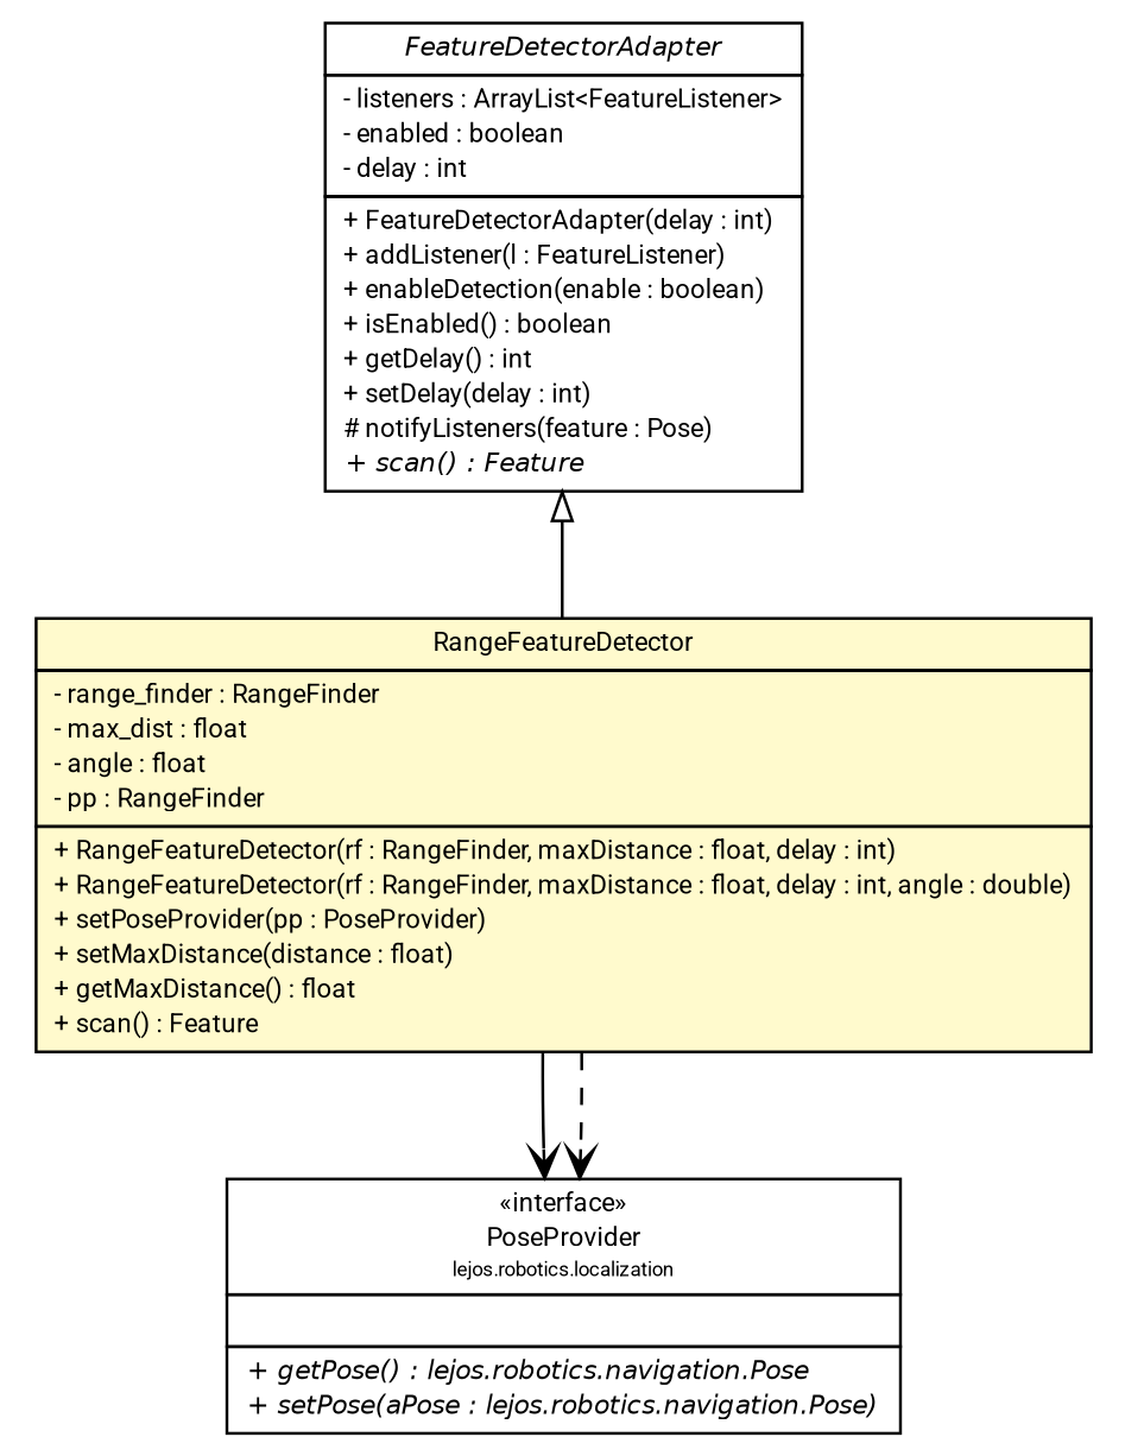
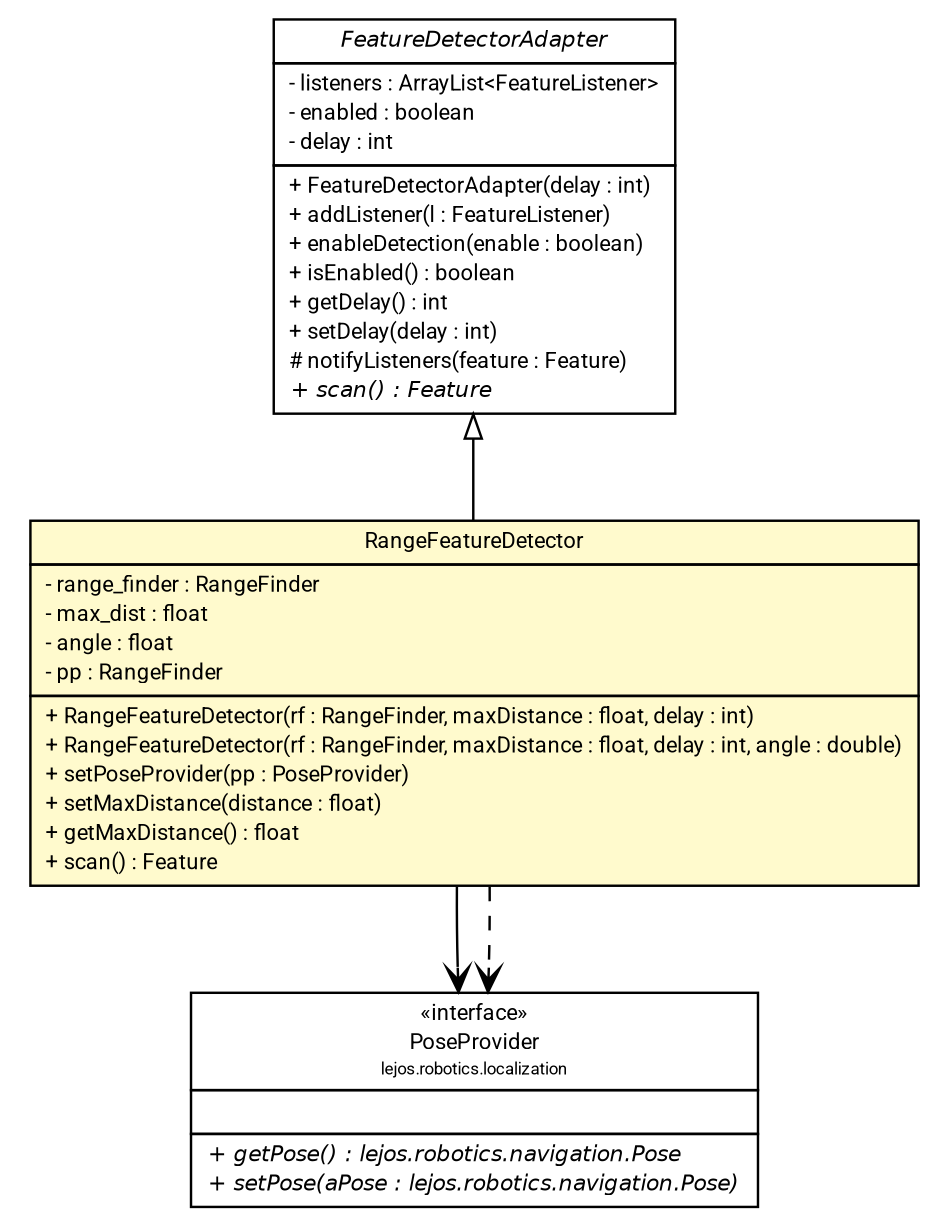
  digraph {
    fontname=Roboto
    nodesep=0.25
    ranksep=0.5
    node [fontcolor=black fontname=Roboto fontsize=9.0 shape=plaintext]
    edge [fontname=Roboto fontsize=10.0 headport=p labelfontname=Helvetica labelfontsize=10 tailport=p arrowhead=open color=black fontcolor=black]
    n1 [label=<<table title="lejos.robotics.localization.PoseProvider" border="0" cellborder="1" cellspacing="0" cellpadding="2" port="p" href="../localization/PoseProvider.html"> 		<tr><td><table border="0" cellspacing="0" cellpadding="1"> <tr><td align="center" balign="center"> &#171;interface&#187; </td></tr> <tr><td align="center" balign="center"> PoseProvider </td></tr> <tr><td align="center" balign="center"><font point-size="7.0"> lejos.robotics.localization </font></td></tr> 		</table></td></tr> 		<tr><td><table border="0" cellspacing="0" cellpadding="1"> <tr><td align="left" balign="left">  </td></tr> 		</table></td></tr> 		<tr><td><table border="0" cellspacing="0" cellpadding="1"> <tr><td align="left" balign="left"><font face="Helvetica-Oblique" point-size="9.0"> + getPose() : lejos.robotics.navigation.Pose </font></td></tr> <tr><td align="left" balign="left"><font face="Helvetica-Oblique" point-size="9.0"> + setPose(aPose : lejos.robotics.navigation.Pose) </font></td></tr> 		</table></td></tr> 		</table>>]
-   n2 [label=<<table title="lejos.robotics.objectdetection.FeatureDetectorAdapter" border="0" cellborder="1" cellspacing="0" cellpadding="2" port="p" href="./FeatureDetectorAdapter.html"> 		<tr><td><table border="0" cellspacing="0" cellpadding="1"> <tr><td align="center" balign="center"><font face="Helvetica-Oblique"> FeatureDetectorAdapter </font></td></tr> 		</table></td></tr> 		<tr><td><table border="0" cellspacing="0" cellpadding="1"> <tr><td align="left" balign="left"> - listeners : ArrayList&lt;FeatureListener&gt; </td></tr> <tr><td align="left" balign="left"> - enabled : boolean </td></tr> <tr><td align="left" balign="left"> - delay : int </td></tr> 		</table></td></tr> 		<tr><td><table border="0" cellspacing="0" cellpadding="1"> <tr><td align="left" balign="left"> + FeatureDetectorAdapter(delay : int) </td></tr> <tr><td align="left" balign="left"> + addListener(l : FeatureListener) </td></tr> <tr><td align="left" balign="left"> + enableDetection(enable : boolean) </td></tr> <tr><td align="left" balign="left"> + isEnabled() : boolean </td></tr> <tr><td align="left" balign="left"> + getDelay() : int </td></tr> <tr><td align="left" balign="left"> + setDelay(delay : int) </td></tr> <tr><td align="left" balign="left"> # notifyListeners(feature : Pose) </td></tr> <tr><td align="left" balign="left"><font face="Helvetica-Oblique" point-size="9.0"> + scan() : Feature </font></td></tr> 		</table></td></tr> 		</table>>]
+   n2 [label=<<table title="lejos.robotics.objectdetection.FeatureDetectorAdapter" border="0" cellborder="1" cellspacing="0" cellpadding="2" port="p" href="./FeatureDetectorAdapter.html"> 		<tr><td><table border="0" cellspacing="0" cellpadding="1"> <tr><td align="center" balign="center"><font face="Helvetica-Oblique"> FeatureDetectorAdapter </font></td></tr> 		</table></td></tr> 		<tr><td><table border="0" cellspacing="0" cellpadding="1"> <tr><td align="left" balign="left"> - listeners : ArrayList&lt;FeatureListener&gt; </td></tr> <tr><td align="left" balign="left"> - enabled : boolean </td></tr> <tr><td align="left" balign="left"> - delay : int </td></tr> 		</table></td></tr> 		<tr><td><table border="0" cellspacing="0" cellpadding="1"> <tr><td align="left" balign="left"> + FeatureDetectorAdapter(delay : int) </td></tr> <tr><td align="left" balign="left"> + addListener(l : FeatureListener) </td></tr> <tr><td align="left" balign="left"> + enableDetection(enable : boolean) </td></tr> <tr><td align="left" balign="left"> + isEnabled() : boolean </td></tr> <tr><td align="left" balign="left"> + getDelay() : int </td></tr> <tr><td align="left" balign="left"> + setDelay(delay : int) </td></tr> <tr><td align="left" balign="left"> # notifyListeners(feature : Feature) </td></tr> <tr><td align="left" balign="left"><font face="Helvetica-Oblique" point-size="9.0"> + scan() : Feature </font></td></tr> 		</table></td></tr> 		</table>>]
    n3 [label=<<table title="lejos.robotics.objectdetection.RangeFeatureDetector" border="0" cellborder="1" cellspacing="0" cellpadding="2" port="p" bgcolor="lemonChiffon" href="./RangeFeatureDetector.html"> 		<tr><td><table border="0" cellspacing="0" cellpadding="1"> <tr><td align="center" balign="center"> RangeFeatureDetector </td></tr> 		</table></td></tr> 		<tr><td><table border="0" cellspacing="0" cellpadding="1"> <tr><td align="left" balign="left"> - range_finder : RangeFinder </td></tr> <tr><td align="left" balign="left"> - max_dist : float </td></tr> <tr><td align="left" balign="left"> - angle : float </td></tr> <tr><td align="left" balign="left"> - pp : RangeFinder </td></tr> 		</table></td></tr> 		<tr><td><table border="0" cellspacing="0" cellpadding="1"> <tr><td align="left" balign="left"> + RangeFeatureDetector(rf : RangeFinder, maxDistance : float, delay : int) </td></tr> <tr><td align="left" balign="left"> + RangeFeatureDetector(rf : RangeFinder, maxDistance : float, delay : int, angle : double) </td></tr> <tr><td align="left" balign="left"> + setPoseProvider(pp : PoseProvider) </td></tr> <tr><td align="left" balign="left"> + setMaxDistance(distance : float) </td></tr> <tr><td align="left" balign="left"> + getMaxDistance() : float </td></tr> <tr><td align="left" balign="left"> + scan() : Feature </td></tr> 		</table></td></tr> 		</table>>]
    n2 -> n3 [arrowtail=empty dir=back fontsize=10 arrowhead="" color="" fontcolor=""]
    n3 -> n1
    n3 -> n1 [style=dashed]
  }
